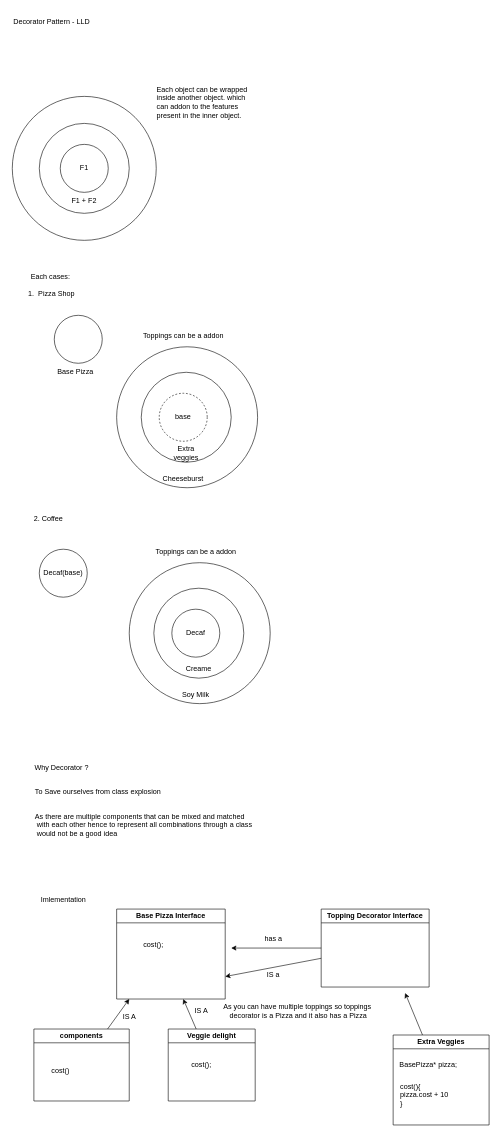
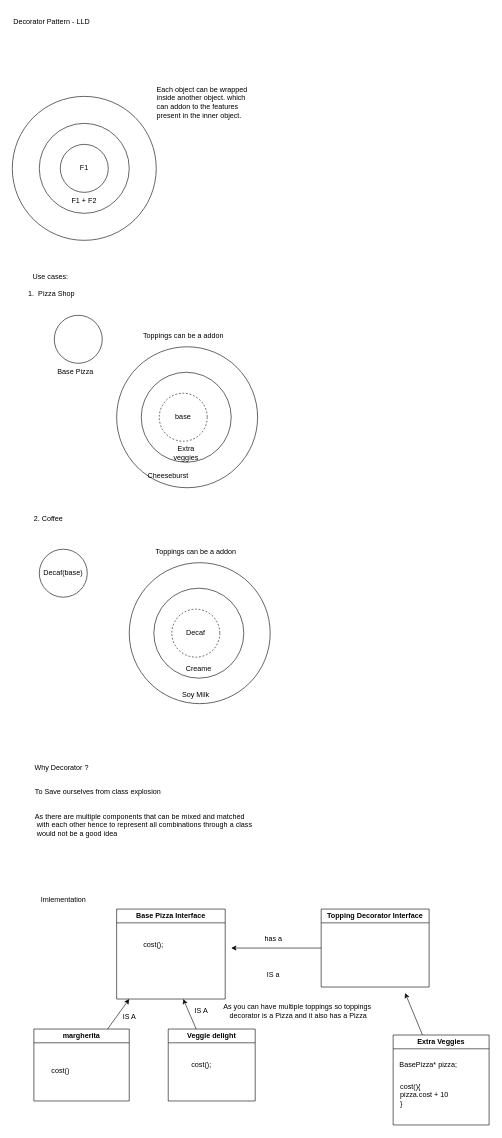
  <mxCell id="0" />
  <mxCell id="1" parent="0" />
  <mxCell id="2" value="Decorator Pattern - LLD&lt;br&gt;" style="text;html=1;align=left;verticalAlign=middle;resizable=0;points=[];autosize=1;strokeColor=none;fillColor=none;" vertex="1" parent="1"><mxGeometry x="20" y="20" width="150" height="30" as="geometry" /></mxCell>
  <mxCell id="3" value="" style="ellipse;whiteSpace=wrap;html=1;aspect=fixed;" vertex="1" parent="1"><mxGeometry x="20" y="160" width="240" height="240" as="geometry" /></mxCell>
  <mxCell id="4" value="" style="ellipse;whiteSpace=wrap;html=1;aspect=fixed;" vertex="1" parent="1"><mxGeometry x="65" y="205" width="150" height="150" as="geometry" /></mxCell>
  <mxCell id="5" value="F1" style="ellipse;whiteSpace=wrap;html=1;aspect=fixed;" vertex="1" parent="1"><mxGeometry x="100" y="240" width="80" height="80" as="geometry" /></mxCell>
  <mxCell id="6" value="F1 + F2" style="text;html=1;strokeColor=none;fillColor=none;align=center;verticalAlign=middle;whiteSpace=wrap;rounded=0;" vertex="1" parent="1"><mxGeometry x="110" y="320" width="60" height="30" as="geometry" /></mxCell>
  <mxCell id="7" value="Each object can be wrapped inside another object. which can addon to the features present in the inner object." style="text;html=1;strokeColor=none;fillColor=none;align=left;verticalAlign=middle;whiteSpace=wrap;rounded=0;" vertex="1" parent="1"><mxGeometry x="259" y="100" width="170" height="140" as="geometry" /></mxCell>
- <mxCell id="8" value="Each cases:&amp;nbsp;&lt;br&gt;&lt;br&gt;1.&amp;nbsp; Pizza Shop" style="text;html=1;align=center;verticalAlign=middle;resizable=0;points=[];autosize=1;strokeColor=none;fillColor=none;" vertex="1" parent="1"><mxGeometry x="35" y="445" width="100" height="60" as="geometry" /></mxCell>
+ <mxCell id="8" value="Use cases:&amp;nbsp;&lt;br&gt;&lt;br&gt;1.&amp;nbsp; Pizza Shop" style="text;html=1;align=center;verticalAlign=middle;resizable=0;points=[];autosize=1;strokeColor=none;fillColor=none;" vertex="1" parent="1"><mxGeometry x="35" y="445" width="100" height="60" as="geometry" /></mxCell>
  <mxCell id="9" value="" style="ellipse;whiteSpace=wrap;html=1;aspect=fixed;" vertex="1" parent="1"><mxGeometry x="90" y="525" width="80" height="80" as="geometry" /></mxCell>
  <mxCell id="10" value="Base Pizza" style="text;html=1;align=center;verticalAlign=middle;resizable=0;points=[];autosize=1;strokeColor=none;fillColor=none;" vertex="1" parent="1"><mxGeometry x="85" y="605" width="80" height="30" as="geometry" /></mxCell>
  <mxCell id="11" value="Toppings can be a addon" style="text;html=1;align=center;verticalAlign=middle;resizable=0;points=[];autosize=1;strokeColor=none;fillColor=none;" vertex="1" parent="1"><mxGeometry x="225" y="545" width="160" height="30" as="geometry" /></mxCell>
  <mxCell id="12" value="" style="ellipse;whiteSpace=wrap;html=1;aspect=fixed;" vertex="1" parent="1"><mxGeometry x="194" y="577.5" width="235" height="235" as="geometry" /></mxCell>
  <mxCell id="13" value="" style="ellipse;whiteSpace=wrap;html=1;aspect=fixed;" vertex="1" parent="1"><mxGeometry x="235" y="620" width="150" height="150" as="geometry" /></mxCell>
  <mxCell id="14" value="base" style="ellipse;whiteSpace=wrap;html=1;aspect=fixed;dashed=1;" vertex="1" parent="1"><mxGeometry x="265" y="655" width="80" height="80" as="geometry" /></mxCell>
  <mxCell id="15" value="Extra veggies" style="text;html=1;strokeColor=none;fillColor=none;align=center;verticalAlign=middle;whiteSpace=wrap;rounded=0;" vertex="1" parent="1"><mxGeometry x="280" y="740" width="60" height="30" as="geometry" /></mxCell>
- <mxCell id="16" value="Cheeseburst" style="text;html=1;strokeColor=none;fillColor=none;align=center;verticalAlign=middle;whiteSpace=wrap;rounded=0;" vertex="1" parent="1"><mxGeometry x="275" y="783" width="60" height="30" as="geometry" /></mxCell>
+ <mxCell id="16" value="Cheeseburst" style="text;html=1;strokeColor=none;fillColor=none;align=center;verticalAlign=middle;whiteSpace=wrap;rounded=0;" vertex="1" parent="1"><mxGeometry x="250" y="778" width="60" height="30" as="geometry" /></mxCell>
  <mxCell id="17" value="2. Coffee" style="text;html=1;align=center;verticalAlign=middle;resizable=0;points=[];autosize=1;strokeColor=none;fillColor=none;" vertex="1" parent="1"><mxGeometry x="45" y="850" width="70" height="30" as="geometry" /></mxCell>
  <mxCell id="18" value="Decaf(base)" style="ellipse;whiteSpace=wrap;html=1;aspect=fixed;" vertex="1" parent="1"><mxGeometry x="65" y="915" width="80" height="80" as="geometry" /></mxCell>
  <mxCell id="19" value="Toppings can be a addon" style="text;html=1;align=center;verticalAlign=middle;resizable=0;points=[];autosize=1;strokeColor=none;fillColor=none;" vertex="1" parent="1"><mxGeometry x="246" y="905" width="160" height="30" as="geometry" /></mxCell>
  <mxCell id="20" value="" style="ellipse;whiteSpace=wrap;html=1;aspect=fixed;" vertex="1" parent="1"><mxGeometry x="215" y="937.5" width="235" height="235" as="geometry" /></mxCell>
  <mxCell id="21" value="" style="ellipse;whiteSpace=wrap;html=1;aspect=fixed;" vertex="1" parent="1"><mxGeometry x="256" y="980" width="150" height="150" as="geometry" /></mxCell>
- <mxCell id="22" value="Decaf" style="ellipse;whiteSpace=wrap;html=1;aspect=fixed;" vertex="1" parent="1"><mxGeometry x="286" y="1015" width="80" height="80" as="geometry" /></mxCell>
+ <mxCell id="22" value="Decaf" style="ellipse;whiteSpace=wrap;html=1;aspect=fixed;dashed=1;" vertex="1" parent="1"><mxGeometry x="286" y="1015" width="80" height="80" as="geometry" /></mxCell>
  <mxCell id="23" value="Creame" style="text;html=1;strokeColor=none;fillColor=none;align=center;verticalAlign=middle;whiteSpace=wrap;rounded=0;" vertex="1" parent="1"><mxGeometry x="301" y="1100" width="60" height="30" as="geometry" /></mxCell>
  <mxCell id="24" value="Soy Milk" style="text;html=1;strokeColor=none;fillColor=none;align=center;verticalAlign=middle;whiteSpace=wrap;rounded=0;" vertex="1" parent="1"><mxGeometry x="296" y="1143" width="60" height="30" as="geometry" /></mxCell>
  <mxCell id="25" value="Why Decorator ?" style="text;html=1;strokeColor=none;fillColor=none;align=center;verticalAlign=middle;whiteSpace=wrap;rounded=0;" vertex="1" parent="1"><mxGeometry x="40" y="1265" width="125" height="30" as="geometry" /></mxCell>
  <mxCell id="26" value="To Save ourselves from class explosion" style="text;html=1;align=left;verticalAlign=middle;resizable=0;points=[];autosize=1;strokeColor=none;fillColor=none;" vertex="1" parent="1"><mxGeometry x="56" y="1305" width="230" height="30" as="geometry" /></mxCell>
  <mxCell id="27" value="As there are multiple components that can be mixed and matched&lt;br&gt;&amp;nbsp;with each other hence to represent all combinations through a class&lt;br&gt;&amp;nbsp;would not be a good idea&amp;nbsp;" style="text;html=1;align=left;verticalAlign=middle;resizable=0;points=[];autosize=1;strokeColor=none;fillColor=none;" vertex="1" parent="1"><mxGeometry x="56" y="1345" width="390" height="60" as="geometry" /></mxCell>
  <mxCell id="28" value="Imlementation" style="text;html=1;align=center;verticalAlign=middle;resizable=0;points=[];autosize=1;strokeColor=none;fillColor=none;" vertex="1" parent="1"><mxGeometry x="55" y="1485" width="100" height="30" as="geometry" /></mxCell>
  <mxCell id="29" value="Base Pizza Interface" style="swimlane;whiteSpace=wrap;html=1;" vertex="1" parent="1"><mxGeometry x="194" y="1515" width="181" height="150" as="geometry" /></mxCell>
  <mxCell id="30" value="cost();" style="text;html=1;align=center;verticalAlign=middle;resizable=0;points=[];autosize=1;strokeColor=none;fillColor=none;" vertex="1" parent="1"><mxGeometry x="225" y="1560" width="60" height="30" as="geometry" /></mxCell>
  <mxCell id="31" style="edgeStyle=none;html=1;" edge="1" parent="1" source="32"><mxGeometry relative="1" as="geometry"><mxPoint x="215" y="1665" as="targetPoint" /></mxGeometry></mxCell>
- <mxCell id="32" value="components" style="swimlane;whiteSpace=wrap;html=1;startSize=23;" vertex="1" parent="1"><mxGeometry x="56" y="1715" width="159" height="120" as="geometry" /></mxCell>
+ <mxCell id="32" value="margherita" style="swimlane;whiteSpace=wrap;html=1;startSize=23;" vertex="1" parent="1"><mxGeometry x="56" y="1715" width="159" height="120" as="geometry" /></mxCell>
  <mxCell id="33" value="cost()" style="text;html=1;align=center;verticalAlign=middle;resizable=0;points=[];autosize=1;strokeColor=none;fillColor=none;" vertex="1" parent="32"><mxGeometry x="19" y="55" width="50" height="30" as="geometry" /></mxCell>
  <mxCell id="34" style="edgeStyle=none;html=1;" edge="1" parent="1" source="35"><mxGeometry relative="1" as="geometry"><mxPoint x="305" y="1665" as="targetPoint" /></mxGeometry></mxCell>
  <mxCell id="35" value="Veggie delight" style="swimlane;whiteSpace=wrap;html=1;" vertex="1" parent="1"><mxGeometry x="280" y="1715" width="145" height="120" as="geometry" /></mxCell>
  <mxCell id="36" value="cost();" style="text;html=1;align=center;verticalAlign=middle;resizable=0;points=[];autosize=1;strokeColor=none;fillColor=none;" vertex="1" parent="1"><mxGeometry x="305" y="1760" width="60" height="30" as="geometry" /></mxCell>
  <mxCell id="37" value="IS A" style="text;html=1;align=center;verticalAlign=middle;resizable=0;points=[];autosize=1;strokeColor=none;fillColor=none;" vertex="1" parent="1"><mxGeometry x="190" y="1680" width="50" height="30" as="geometry" /></mxCell>
  <mxCell id="38" value="IS A" style="text;html=1;align=center;verticalAlign=middle;resizable=0;points=[];autosize=1;strokeColor=none;fillColor=none;" vertex="1" parent="1"><mxGeometry x="310" y="1670" width="50" height="30" as="geometry" /></mxCell>
  <mxCell id="39" style="edgeStyle=none;html=1;" edge="1" parent="1" source="41"><mxGeometry relative="1" as="geometry"><mxPoint x="385" y="1580" as="targetPoint" /></mxGeometry></mxCell>
- <mxCell id="40" value="" style="edgeStyle=none;html=1;entryX=1;entryY=0.75;entryDx=0;entryDy=0;" edge="1" parent="1" source="41" target="29"><mxGeometry relative="1" as="geometry" /></mxCell>
  <mxCell id="41" value="Topping Decorator Interface" style="swimlane;whiteSpace=wrap;html=1;" vertex="1" parent="1"><mxGeometry x="535" y="1515" width="180" height="130" as="geometry" /></mxCell>
  <mxCell id="42" value="has a" style="text;html=1;align=center;verticalAlign=middle;resizable=0;points=[];autosize=1;strokeColor=none;fillColor=none;" vertex="1" parent="1"><mxGeometry x="430" y="1550" width="50" height="30" as="geometry" /></mxCell>
  <mxCell id="43" value="IS a" style="text;html=1;align=center;verticalAlign=middle;resizable=0;points=[];autosize=1;strokeColor=none;fillColor=none;" vertex="1" parent="1"><mxGeometry x="435" y="1610" width="40" height="30" as="geometry" /></mxCell>
  <mxCell id="44" value="As you can have multiple toppings so toppings&lt;br&gt;&amp;nbsp;decorator is a Pizza and it also has a Pizza" style="text;html=1;align=center;verticalAlign=middle;resizable=0;points=[];autosize=1;strokeColor=none;fillColor=none;" vertex="1" parent="1"><mxGeometry x="360" y="1665" width="270" height="40" as="geometry" /></mxCell>
  <mxCell id="45" style="edgeStyle=none;html=1;" edge="1" parent="1" source="46"><mxGeometry relative="1" as="geometry"><mxPoint x="675" y="1655" as="targetPoint" /></mxGeometry></mxCell>
  <mxCell id="46" value="Extra Veggies" style="swimlane;whiteSpace=wrap;html=1;" vertex="1" parent="1"><mxGeometry x="655" y="1725" width="160" height="150" as="geometry" /></mxCell>
  <mxCell id="47" value="BasePizza* pizza;&amp;nbsp;" style="text;html=1;align=center;verticalAlign=middle;resizable=0;points=[];autosize=1;strokeColor=none;fillColor=none;" vertex="1" parent="46"><mxGeometry y="35" width="120" height="30" as="geometry" /></mxCell>
  <mxCell id="48" value="cost(){&lt;br&gt;pizza.cost + 10&lt;br&gt;}" style="text;html=1;align=left;verticalAlign=middle;resizable=0;points=[];autosize=1;strokeColor=none;fillColor=none;" vertex="1" parent="46"><mxGeometry x="10" y="70" width="100" height="60" as="geometry" /></mxCell>
